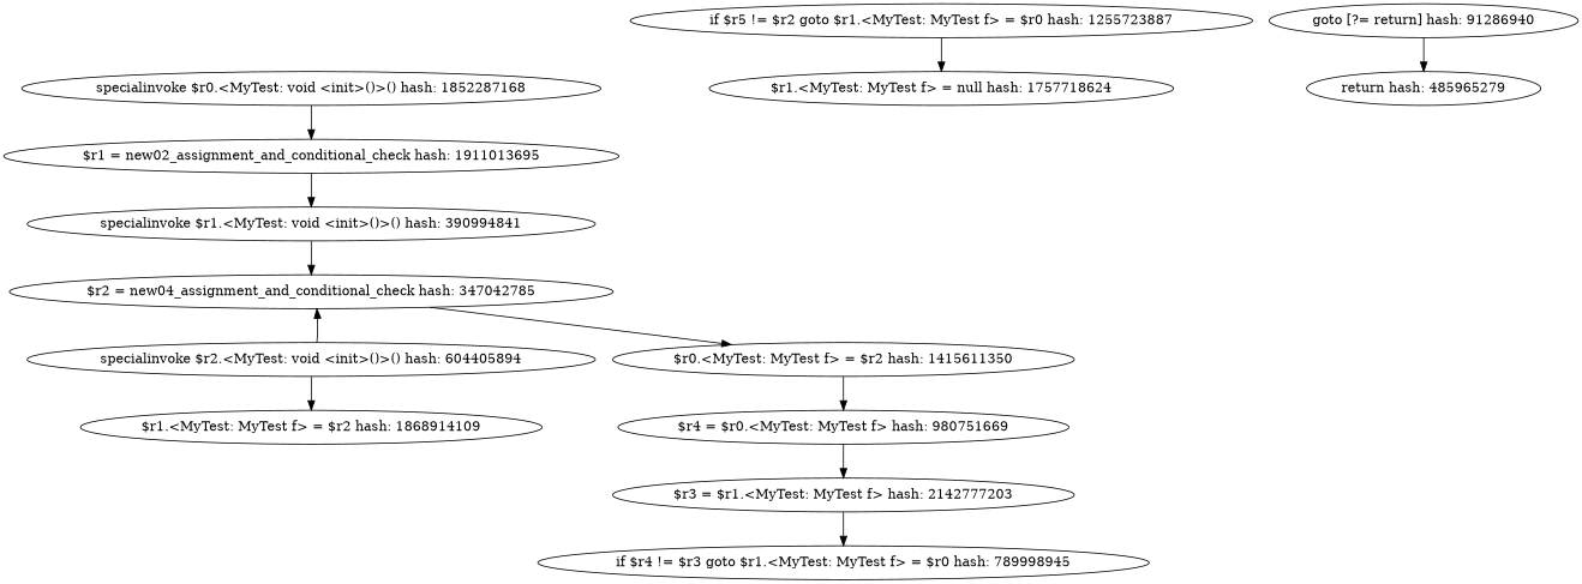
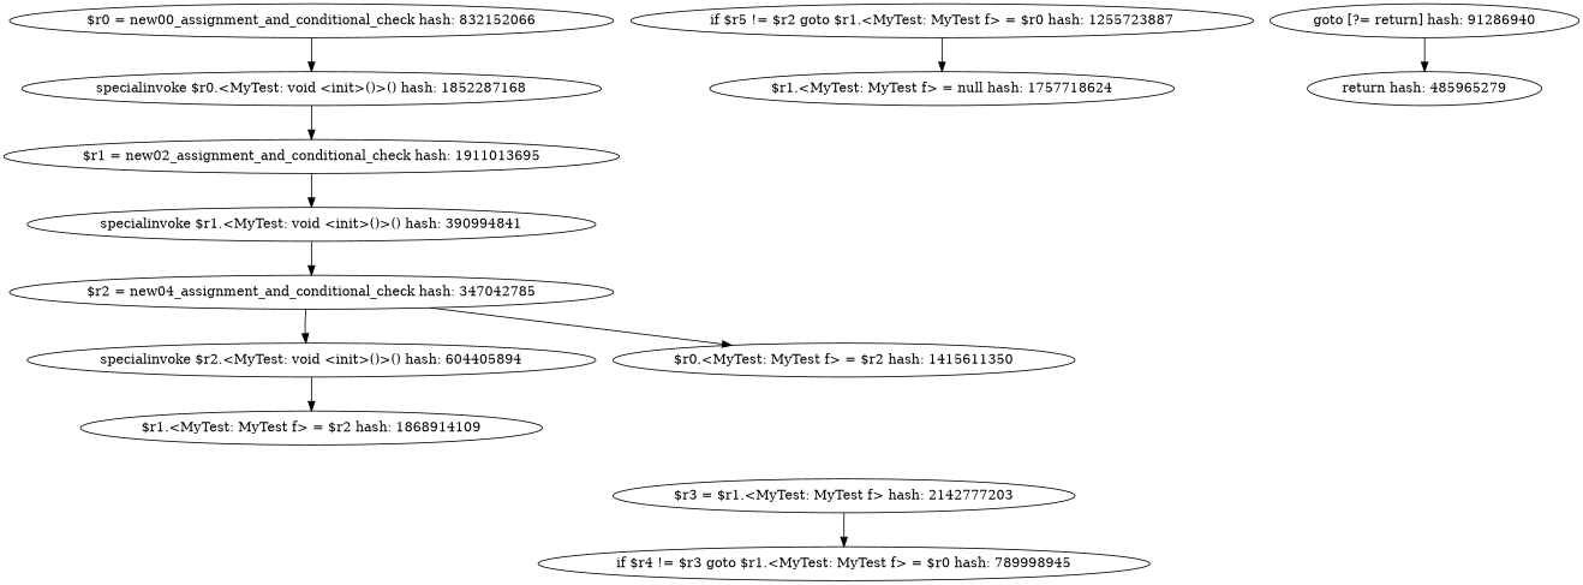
  digraph {
+   "$r0 = new00_assignment_and_conditional_check hash: 832152066"
    "specialinvoke $r0.<MyTest: void <init>()>() hash: 1852287168"
    "$r1 = new02_assignment_and_conditional_check hash: 1911013695"
    "specialinvoke $r1.<MyTest: void <init>()>() hash: 390994841"
    "$r2 = new04_assignment_and_conditional_check hash: 347042785"
    "specialinvoke $r2.<MyTest: void <init>()>() hash: 604405894"
    "$r0.<MyTest: MyTest f> = $r2 hash: 1415611350"
    "$r1.<MyTest: MyTest f> = $r2 hash: 1868914109"
-   "$r4 = $r0.<MyTest: MyTest f> hash: 980751669"
    "$r3 = $r1.<MyTest: MyTest f> hash: 2142777203"
    "if $r4 != $r3 goto $r1.<MyTest: MyTest f> = $r0 hash: 789998945"
    "if $r5 != $r2 goto $r1.<MyTest: MyTest f> = $r0 hash: 1255723887"
    "$r1.<MyTest: MyTest f> = null hash: 1757718624"
    n14 [label="return hash: 485965279"]
    "goto [?= return] hash: 91286940"
+   "$r0 = new00_assignment_and_conditional_check hash: 832152066" -> "specialinvoke $r0.<MyTest: void <init>()>() hash: 1852287168"
    "specialinvoke $r0.<MyTest: void <init>()>() hash: 1852287168" -> "$r1 = new02_assignment_and_conditional_check hash: 1911013695"
    "$r1 = new02_assignment_and_conditional_check hash: 1911013695" -> "specialinvoke $r1.<MyTest: void <init>()>() hash: 390994841"
    "specialinvoke $r1.<MyTest: void <init>()>() hash: 390994841" -> "$r2 = new04_assignment_and_conditional_check hash: 347042785"
-   "specialinvoke $r2.<MyTest: void <init>()>() hash: 604405894" -> "$r2 = new04_assignment_and_conditional_check hash: 347042785"
+   "$r2 = new04_assignment_and_conditional_check hash: 347042785" -> "specialinvoke $r2.<MyTest: void <init>()>() hash: 604405894"
    "$r2 = new04_assignment_and_conditional_check hash: 347042785" -> "$r0.<MyTest: MyTest f> = $r2 hash: 1415611350"
    "specialinvoke $r2.<MyTest: void <init>()>() hash: 604405894" -> "$r1.<MyTest: MyTest f> = $r2 hash: 1868914109"
-   "$r0.<MyTest: MyTest f> = $r2 hash: 1415611350" -> "$r4 = $r0.<MyTest: MyTest f> hash: 980751669"
-   "$r4 = $r0.<MyTest: MyTest f> hash: 980751669" -> "$r3 = $r1.<MyTest: MyTest f> hash: 2142777203"
    "$r3 = $r1.<MyTest: MyTest f> hash: 2142777203" -> "if $r4 != $r3 goto $r1.<MyTest: MyTest f> = $r0 hash: 789998945"
    "if $r5 != $r2 goto $r1.<MyTest: MyTest f> = $r0 hash: 1255723887" -> "$r1.<MyTest: MyTest f> = null hash: 1757718624"
    "goto [?= return] hash: 91286940" -> n14
  }
